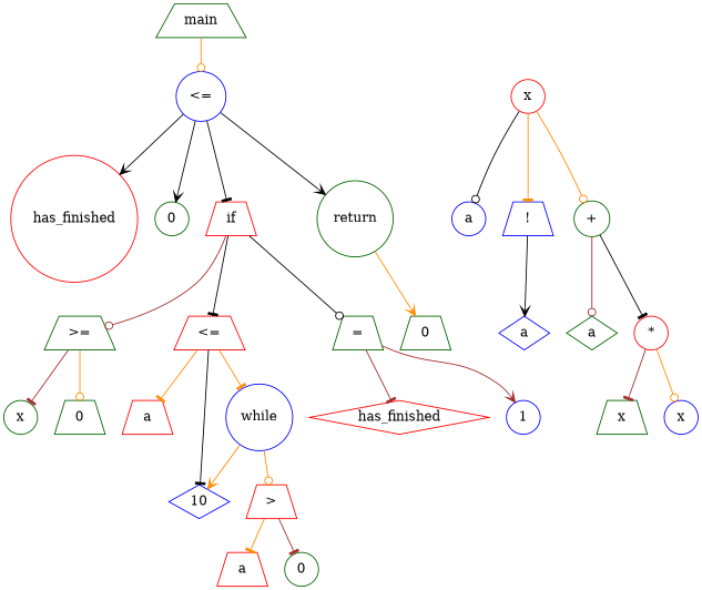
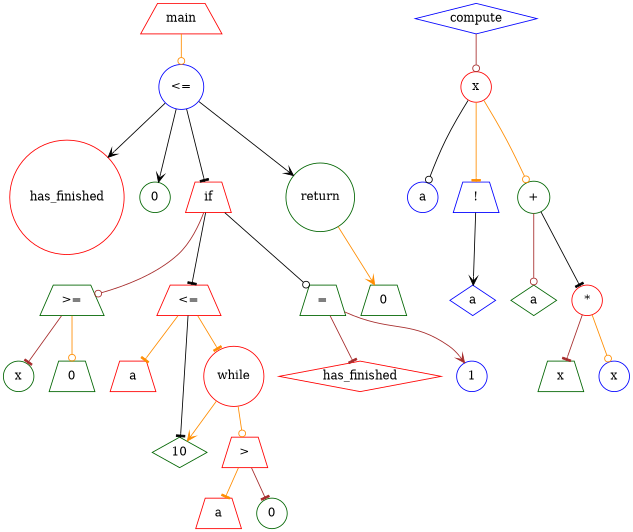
  digraph {
    node [color=darkgreen shape=circle]
    edge [arrowhead=tee color=darkorange]
-   n1 [label=main shape=trapezium]
+   n1 [color=red label=main shape=trapezium]
    n2 [color=blue label="<="]
    n3 [color=red label=has_finished]
    n4 [label=0]
    n5 [color=red label=if shape=trapezium]
    n6 [label=return]
    n7 [label=">=" shape=trapezium]
    n8 [color=red label="<=" shape=trapezium]
    n9 [label="=" shape=trapezium]
    n10 [label=0 shape=trapezium]
    n11 [label=x]
    n12 [label=0 shape=trapezium]
    n13 [color=red label=a shape=trapezium]
-   n14 [color=blue label=10 shape=diamond]
-   n15 [color=blue label=while]
+   n14 [label=10 shape=diamond]
+   n15 [color=red label=while]
    n16 [color=red label=has_finished shape=diamond]
    n17 [color=blue label=1]
    n18 [color=red label=">" shape=trapezium]
    n19 [color=red label=a shape=trapezium]
    n20 [label=0]
+   n21 [color=blue label=compute shape=diamond]
    n22 [color=red label=x]
    n23 [color=blue label=a]
    n24 [color=blue label="!" shape=trapezium]
    n25 [label="+"]
    n26 [color=blue label=a shape=diamond]
    n27 [label=a shape=diamond]
    n28 [color=red label="*"]
    n29 [label=x shape=trapezium]
    n30 [color=blue label=x]
    n1 -> n2 [arrowhead=odot]
    n2 -> n3 [arrowhead=vee color=black]
    n2 -> n4 [arrowhead=vee color=black]
    n2 -> n5 [color=black]
    n2 -> n6 [arrowhead=vee color=black]
    n5 -> n7 [arrowhead=odot color=brown]
    n5 -> n8 [color=black]
    n5 -> n9 [arrowhead=odot color=black]
    n6 -> n10 [arrowhead=vee]
    n7 -> n11 [color=brown]
    n7 -> n12 [arrowhead=odot]
    n8 -> n13
    n8 -> n14 [color=black]
    n8 -> n15
    n9 -> n16 [color=brown]
    n9 -> n17 [arrowhead=vee color=brown]
    n15 -> n14 [arrowhead=vee]
    n15 -> n18 [arrowhead=odot]
    n18 -> n19
    n18 -> n20 [color=brown]
+   n21 -> n22 [arrowhead=odot color=brown]
    n22 -> n23 [arrowhead=odot color=black]
    n22 -> n24
    n22 -> n25 [arrowhead=odot]
    n24 -> n26 [arrowhead=vee color=black]
    n25 -> n27 [arrowhead=odot color=brown]
    n25 -> n28 [color=black]
    n28 -> n29 [color=brown]
    n28 -> n30 [arrowhead=odot]
  }
